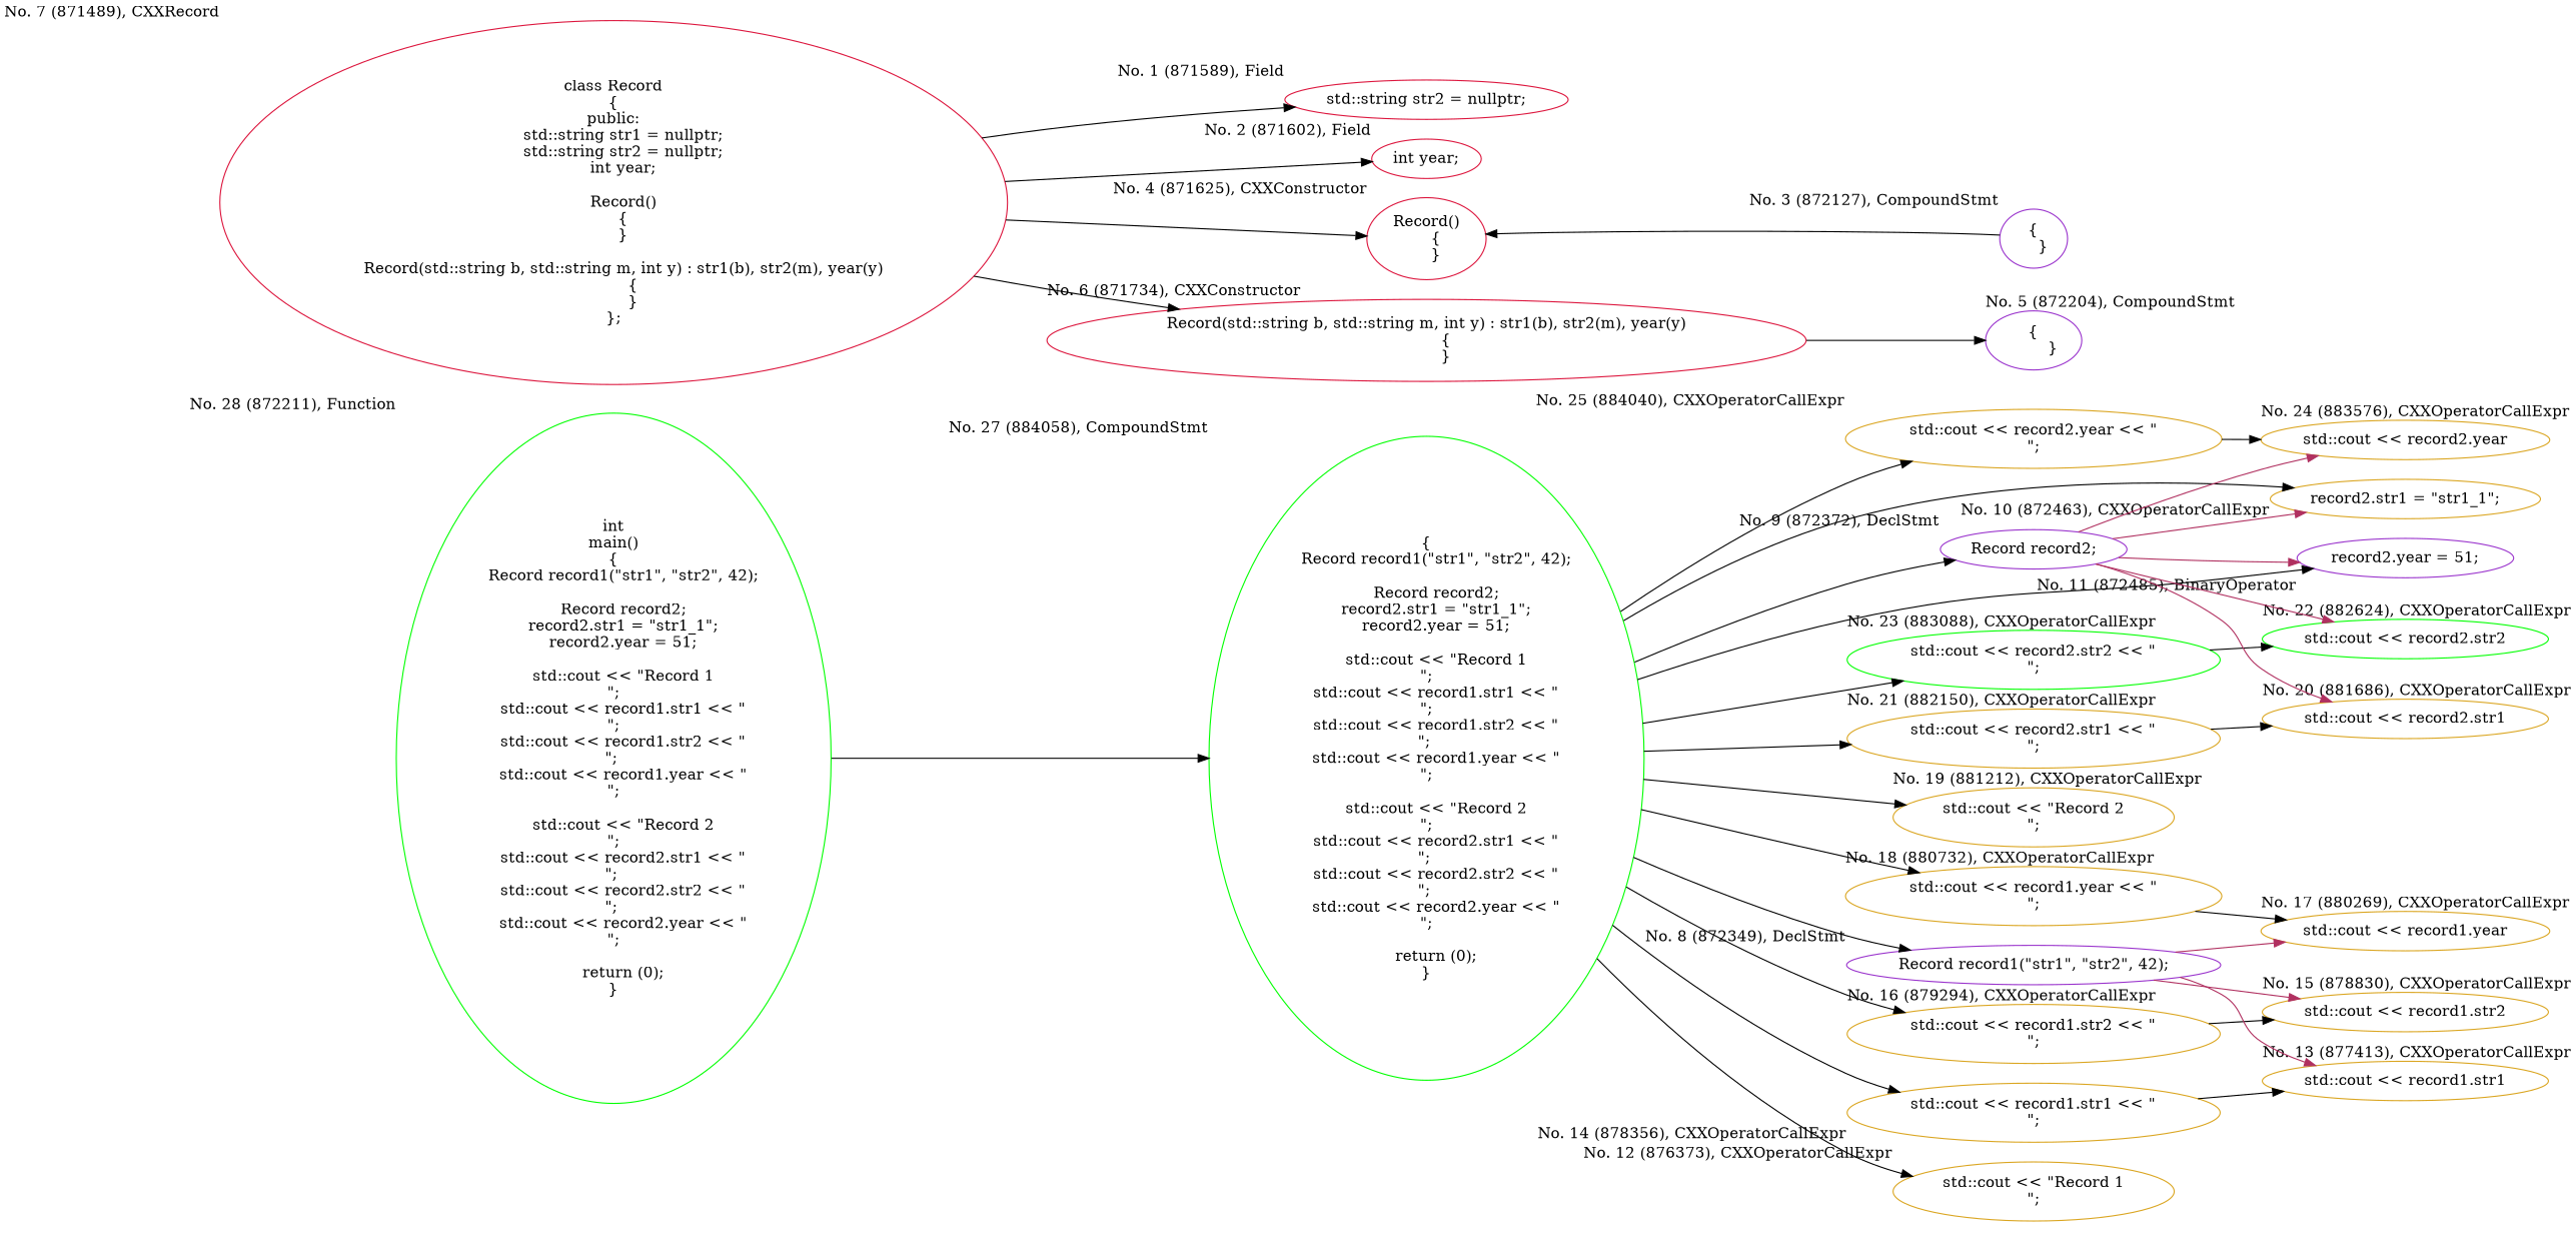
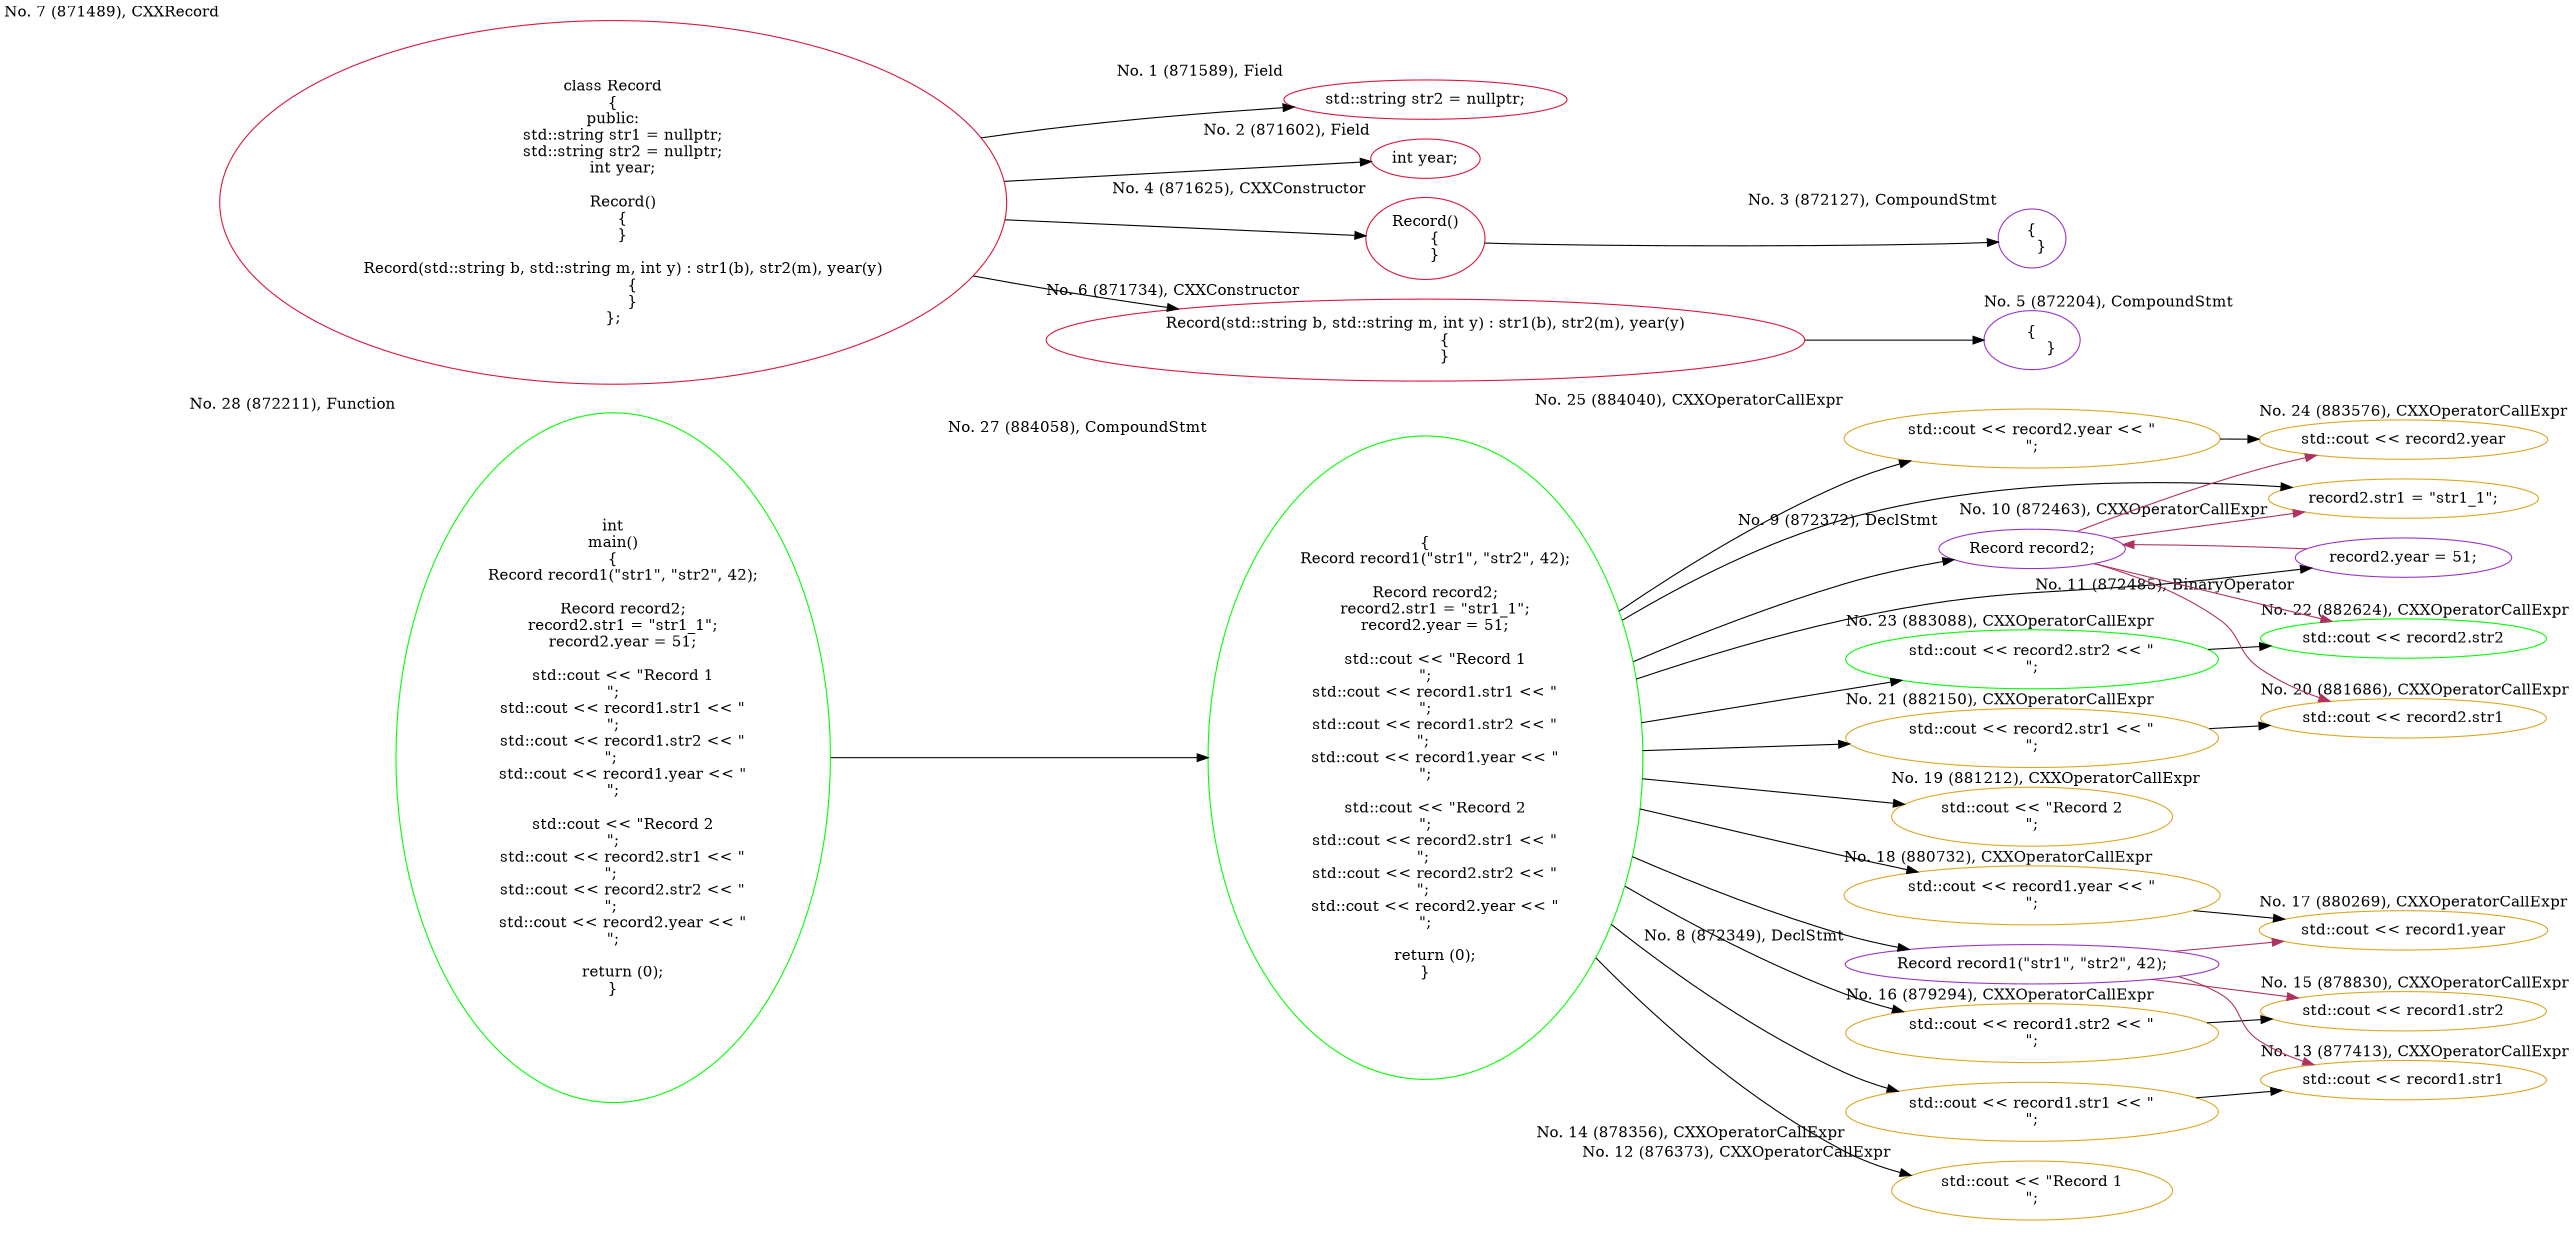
  digraph {
    forcelabels=true
    rankdir=LR
    node [color=goldenrod]
    n1 [color=green label="int\nmain()\n{\n    Record record1(\"str1\", \"str2\", 42);\n\n    Record record2;\n    record2.str1 = \"str1_1\";\n    record2.year = 51;\n\n    std::cout << \"Record 1\n\";\n    std::cout << record1.str1 << \"\n\";\n    std::cout << record1.str2 << \"\n\"; \n    std::cout << record1.year << \"\n\";\n\n    std::cout << \"Record 2\n\";\n    std::cout << record2.str1 << \"\n\"; \n    std::cout << record2.str2 << \"\n\"; \n    std::cout << record2.year << \"\n\";\n    \n    return (0);\n}" xlabel="No. 28 (872211), Function"]
    n2 [color=green label="{\n    Record record1(\"str1\", \"str2\", 42);\n\n    Record record2;\n    record2.str1 = \"str1_1\";\n    record2.year = 51;\n\n    std::cout << \"Record 1\n\";\n    std::cout << record1.str1 << \"\n\";\n    std::cout << record1.str2 << \"\n\"; \n    std::cout << record1.year << \"\n\";\n\n    std::cout << \"Record 2\n\";\n    std::cout << record2.str1 << \"\n\"; \n    std::cout << record2.str2 << \"\n\"; \n    std::cout << record2.year << \"\n\";\n    \n    return (0);\n}" xlabel="No. 27 (884058), CompoundStmt"]
    n3 [label="std::cout << record2.year << \"\n\";" xlabel="No. 25 (884040), CXXOperatorCallExpr"]
    n4 [color=green label="std::cout << record2.str2 << \"\n\";" xlabel="No. 23 (883088), CXXOperatorCallExpr"]
    n5 [label="std::cout << record2.str1 << \"\n\";" xlabel="No. 21 (882150), CXXOperatorCallExpr"]
    n6 [label="std::cout << \"Record 2\n\";" xlabel="No. 19 (881212), CXXOperatorCallExpr"]
    n7 [label="std::cout << record1.year << \"\n\";" xlabel="No. 18 (880732), CXXOperatorCallExpr"]
    n8 [label="std::cout << record1.str2 << \"\n\";" xlabel="No. 16 (879294), CXXOperatorCallExpr"]
    n9 [label="std::cout << record1.str1 << \"\n\";" xlabel="No. 14 (878356), CXXOperatorCallExpr"]
    n10 [color=darkorchid label="Record record1(\"str1\", \"str2\", 42);" xlabel="No. 8 (872349), DeclStmt"]
    n11 [color=darkorchid label="Record record2;" xlabel="No. 9 (872372), DeclStmt"]
    n12 [label="record2.str1 = \"str1_1\";" xlabel="No. 10 (872463), CXXOperatorCallExpr"]
    n13 [color=darkorchid label="record2.year = 51;" xlabel="No. 11 (872485), BinaryOperator"]
    n14 [label="std::cout << \"Record 1\n\";" xlabel="No. 12 (876373), CXXOperatorCallExpr"]
    n15 [label="std::cout << record2.year" xlabel="No. 24 (883576), CXXOperatorCallExpr"]
    n16 [color=green label="std::cout << record2.str2" xlabel="No. 22 (882624), CXXOperatorCallExpr"]
    n17 [label="std::cout << record2.str1" xlabel="No. 20 (881686), CXXOperatorCallExpr"]
    n18 [label="std::cout << record1.year" xlabel="No. 17 (880269), CXXOperatorCallExpr"]
    n19 [label="std::cout << record1.str2" xlabel="No. 15 (878830), CXXOperatorCallExpr"]
    n20 [label="std::cout << record1.str1" xlabel="No. 13 (877413), CXXOperatorCallExpr"]
    n21 [color=crimson label="std::string str2 = nullptr;" xlabel="No. 1 (871589), Field"]
    n22 [color=crimson label="int year;" xlabel="No. 2 (871602), Field"]
    n23 [color=darkorchid label="{\n    }" xlabel="No. 3 (872127), CompoundStmt"]
    n24 [color=crimson label="Record()\n    {\n    }" xlabel="No. 4 (871625), CXXConstructor"]
    n25 [color=darkorchid label="{\n	}" xlabel="No. 5 (872204), CompoundStmt"]
    n26 [color=crimson label="Record(std::string b, std::string m, int y) : str1(b), str2(m), year(y)\n	{\n	}" xlabel="No. 6 (871734), CXXConstructor"]
    n27 [color=crimson label="class Record\n{\npublic:\n    std::string str1 = nullptr;\n    std::string str2 = nullptr;\n    int year;\n\n    Record()\n    {\n    }\n\n    Record(std::string b, std::string m, int y) : str1(b), str2(m), year(y)\n	{\n	}\n};" xlabel="No. 7 (871489), CXXRecord"]
    n1 -> n2
    n2 -> n3
    n2 -> n4
    n2 -> n5
    n2 -> n6
    n2 -> n7
    n2 -> n8
    n2 -> n9
    n2 -> n10
    n2 -> n11
    n2 -> n12
    n2 -> n13
    n2 -> n14
    n3 -> n15
    n4 -> n16
    n5 -> n17
    n7 -> n18
    n8 -> n19
    n9 -> n20
    n10 -> n18 [color=maroon]
    n10 -> n19 [color=maroon]
    n10 -> n20 [color=maroon]
    n11 -> n12 [color=maroon]
-   n11 -> n13 [color=maroon]
+   n13 -> n11 [color=maroon]
    n11 -> n15 [color=maroon]
    n11 -> n16 [color=maroon]
    n11 -> n17 [color=maroon]
-   n23 -> n24
+   n24 -> n23
    n26 -> n25
    n27 -> n21
    n27 -> n22
    n27 -> n24
    n27 -> n26
  }
